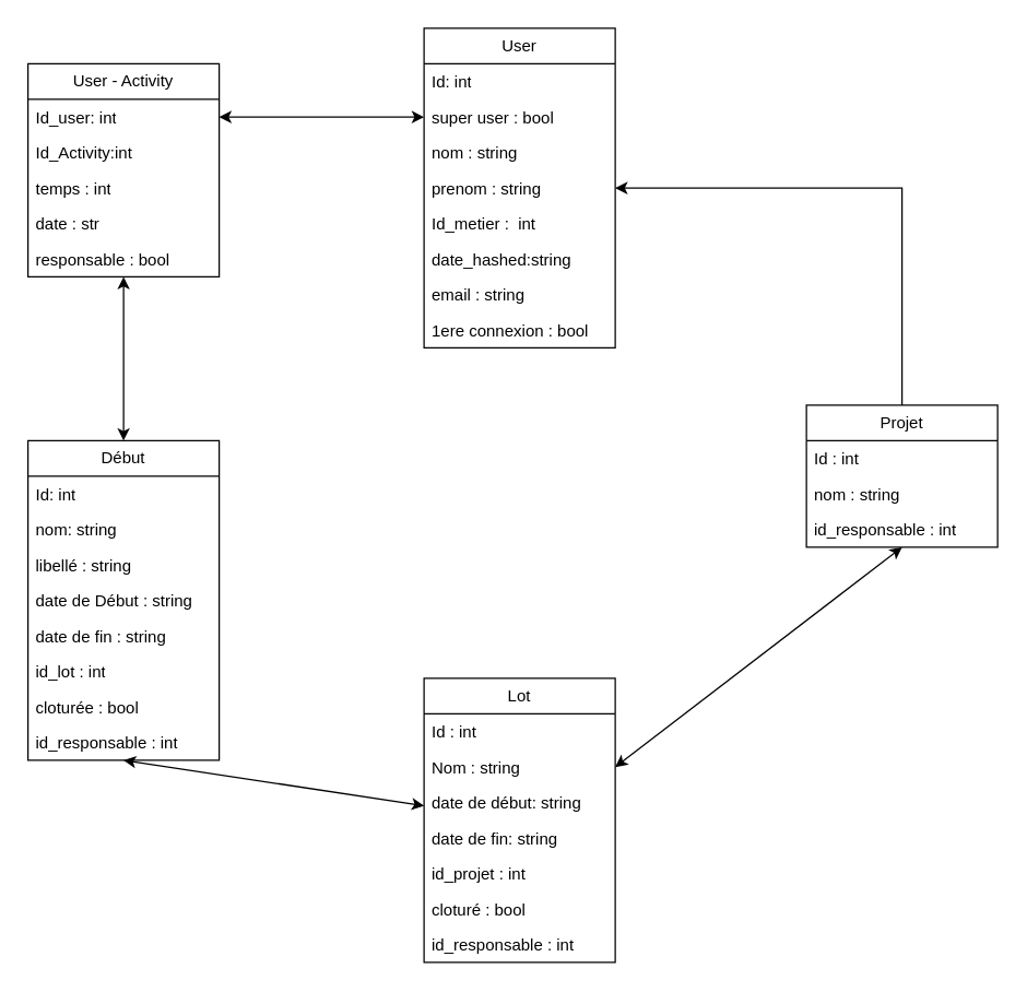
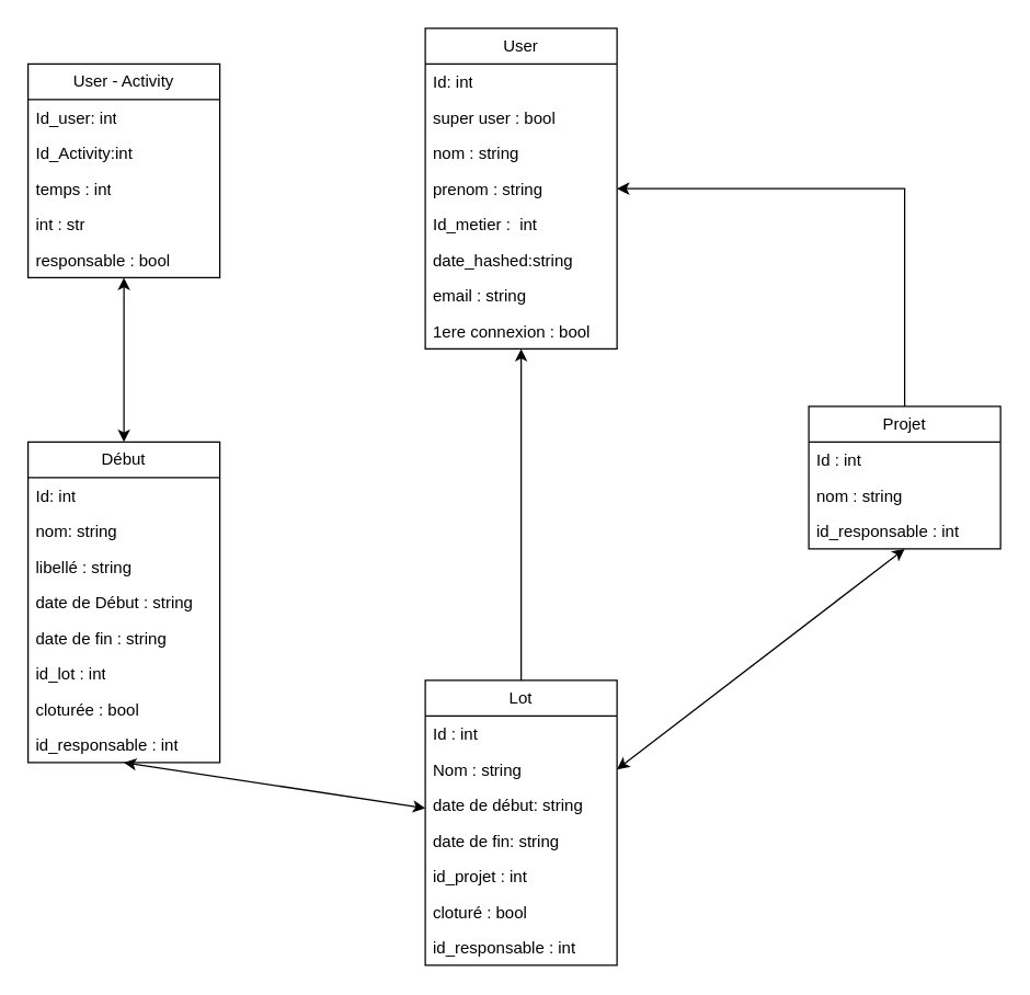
  <mxCell id="0" />
  <mxCell id="1" parent="0" />
- <mxCell id="2" value="" style="edgeStyle=orthogonalEdgeStyle;rounded=0;orthogonalLoop=1;jettySize=auto;html=1;startArrow=classic;startFill=1;entryX=1;entryY=0.5;entryDx=0;entryDy=0;" parent="1" source="3" target="15" edge="1"><mxGeometry relative="1" as="geometry"><mxPoint x="200" y="46" as="targetPoint" /><Array as="points"><mxPoint x="260" y="85" /><mxPoint x="260" y="85" /></Array></mxGeometry></mxCell>
  <mxCell id="3" value="User" style="swimlane;fontStyle=0;childLayout=stackLayout;horizontal=1;startSize=26;fillColor=none;horizontalStack=0;resizeParent=1;resizeParentMax=0;resizeLast=0;collapsible=1;marginBottom=0;whiteSpace=wrap;html=1;" parent="1" vertex="1"><mxGeometry x="310" y="20" width="140" height="234" as="geometry"><mxRectangle x="30" y="150" width="100" height="30" as="alternateBounds" /></mxGeometry></mxCell>
  <mxCell id="4" value="Id: int" style="text;strokeColor=none;fillColor=none;align=left;verticalAlign=top;spacingLeft=4;spacingRight=4;overflow=hidden;rotatable=0;points=[[0,0.5],[1,0.5]];portConstraint=eastwest;whiteSpace=wrap;html=1;" parent="3" vertex="1"><mxGeometry y="26" width="140" height="26" as="geometry" /></mxCell>
  <mxCell id="5" value="super user : bool" style="text;strokeColor=none;fillColor=none;align=left;verticalAlign=top;spacingLeft=4;spacingRight=4;overflow=hidden;rotatable=0;points=[[0,0.5],[1,0.5]];portConstraint=eastwest;whiteSpace=wrap;html=1;" parent="3" vertex="1"><mxGeometry y="52" width="140" height="26" as="geometry" /></mxCell>
  <mxCell id="6" value="nom : string" style="text;strokeColor=none;fillColor=none;align=left;verticalAlign=top;spacingLeft=4;spacingRight=4;overflow=hidden;rotatable=0;points=[[0,0.5],[1,0.5]];portConstraint=eastwest;whiteSpace=wrap;html=1;" parent="3" vertex="1"><mxGeometry y="78" width="140" height="26" as="geometry" /></mxCell>
  <mxCell id="7" value="prenom : string" style="text;strokeColor=none;fillColor=none;align=left;verticalAlign=top;spacingLeft=4;spacingRight=4;overflow=hidden;rotatable=0;points=[[0,0.5],[1,0.5]];portConstraint=eastwest;whiteSpace=wrap;html=1;" parent="3" vertex="1"><mxGeometry y="104" width="140" height="26" as="geometry" /></mxCell>
  <mxCell id="8" value="Id_metier&amp;nbsp;:&amp;nbsp; int" style="text;strokeColor=none;fillColor=none;align=left;verticalAlign=top;spacingLeft=4;spacingRight=4;overflow=hidden;rotatable=0;points=[[0,0.5],[1,0.5]];portConstraint=eastwest;whiteSpace=wrap;html=1;" parent="3" vertex="1"><mxGeometry y="130" width="140" height="26" as="geometry" /></mxCell>
  <mxCell id="9" value="date_hashed:string" style="text;strokeColor=none;fillColor=none;align=left;verticalAlign=top;spacingLeft=4;spacingRight=4;overflow=hidden;rotatable=0;points=[[0,0.5],[1,0.5]];portConstraint=eastwest;whiteSpace=wrap;html=1;" parent="3" vertex="1"><mxGeometry y="156" width="140" height="26" as="geometry" /></mxCell>
  <mxCell id="10" value="email : string" style="text;strokeColor=none;fillColor=none;align=left;verticalAlign=top;spacingLeft=4;spacingRight=4;overflow=hidden;rotatable=0;points=[[0,0.5],[1,0.5]];portConstraint=eastwest;whiteSpace=wrap;html=1;" parent="3" vertex="1"><mxGeometry y="182" width="140" height="26" as="geometry" /></mxCell>
  <mxCell id="11" value="1ere connexion : bool" style="text;strokeColor=none;fillColor=none;align=left;verticalAlign=top;spacingLeft=4;spacingRight=4;overflow=hidden;rotatable=0;points=[[0,0.5],[1,0.5]];portConstraint=eastwest;whiteSpace=wrap;html=1;" parent="3" vertex="1"><mxGeometry y="208" width="140" height="26" as="geometry" /></mxCell>
  <mxCell id="12" value="" style="edgeStyle=orthogonalEdgeStyle;rounded=0;orthogonalLoop=1;jettySize=auto;html=1;startArrow=classic;startFill=1;exitX=1;exitY=0.5;exitDx=0;exitDy=0;endArrow=none;" parent="1" source="3" target="39" edge="1"><mxGeometry relative="1" as="geometry"><mxPoint x="660" y="150" as="sourcePoint" /></mxGeometry></mxCell>
  <mxCell id="13" value="" style="rounded=0;orthogonalLoop=1;jettySize=auto;html=1;shape=wire;dashed=1;startArrow=classic;startFill=1;" parent="1" source="14" target="20" edge="1"><mxGeometry relative="1" as="geometry" /></mxCell>
  <mxCell id="14" value="User - Activity" style="swimlane;fontStyle=0;childLayout=stackLayout;horizontal=1;startSize=26;fillColor=none;horizontalStack=0;resizeParent=1;resizeParentMax=0;resizeLast=0;collapsible=1;marginBottom=0;whiteSpace=wrap;html=1;" parent="1" vertex="1"><mxGeometry x="20" y="46" width="140" height="156" as="geometry"><mxRectangle x="30" y="150" width="100" height="30" as="alternateBounds" /></mxGeometry></mxCell>
  <mxCell id="15" value="Id_user: int" style="text;strokeColor=none;fillColor=none;align=left;verticalAlign=top;spacingLeft=4;spacingRight=4;overflow=hidden;rotatable=0;points=[[0,0.5],[1,0.5]];portConstraint=eastwest;whiteSpace=wrap;html=1;" parent="14" vertex="1"><mxGeometry y="26" width="140" height="26" as="geometry" /></mxCell>
  <mxCell id="16" value="Id_Activity:int" style="text;strokeColor=none;fillColor=none;align=left;verticalAlign=top;spacingLeft=4;spacingRight=4;overflow=hidden;rotatable=0;points=[[0,0.5],[1,0.5]];portConstraint=eastwest;whiteSpace=wrap;html=1;" parent="14" vertex="1"><mxGeometry y="52" width="140" height="26" as="geometry" /></mxCell>
  <mxCell id="17" value="temps : int" style="text;strokeColor=none;fillColor=none;align=left;verticalAlign=top;spacingLeft=4;spacingRight=4;overflow=hidden;rotatable=0;points=[[0,0.5],[1,0.5]];portConstraint=eastwest;whiteSpace=wrap;html=1;" parent="14" vertex="1"><mxGeometry y="78" width="140" height="26" as="geometry" /></mxCell>
- <mxCell id="18" value="date : str" style="text;strokeColor=none;fillColor=none;align=left;verticalAlign=top;spacingLeft=4;spacingRight=4;overflow=hidden;rotatable=0;points=[[0,0.5],[1,0.5]];portConstraint=eastwest;whiteSpace=wrap;html=1;" parent="14" vertex="1"><mxGeometry y="104" width="140" height="26" as="geometry" /></mxCell>
+ <mxCell id="18" value="int : str" style="text;strokeColor=none;fillColor=none;align=left;verticalAlign=top;spacingLeft=4;spacingRight=4;overflow=hidden;rotatable=0;points=[[0,0.5],[1,0.5]];portConstraint=eastwest;whiteSpace=wrap;html=1;" parent="14" vertex="1"><mxGeometry y="104" width="140" height="26" as="geometry" /></mxCell>
  <mxCell id="19" value="responsable : bool" style="text;strokeColor=none;fillColor=none;align=left;verticalAlign=top;spacingLeft=4;spacingRight=4;overflow=hidden;rotatable=0;points=[[0,0.5],[1,0.5]];portConstraint=eastwest;whiteSpace=wrap;html=1;" parent="14" vertex="1"><mxGeometry y="130" width="140" height="26" as="geometry" /></mxCell>
  <mxCell id="20" value="Début" style="swimlane;fontStyle=0;childLayout=stackLayout;horizontal=1;startSize=26;fillColor=none;horizontalStack=0;resizeParent=1;resizeParentMax=0;resizeLast=0;collapsible=1;marginBottom=0;whiteSpace=wrap;html=1;" parent="1" vertex="1"><mxGeometry x="20" y="322" width="140" height="234" as="geometry"><mxRectangle x="30" y="150" width="100" height="30" as="alternateBounds" /></mxGeometry></mxCell>
  <mxCell id="21" value="Id: int" style="text;strokeColor=none;fillColor=none;align=left;verticalAlign=top;spacingLeft=4;spacingRight=4;overflow=hidden;rotatable=0;points=[[0,0.5],[1,0.5]];portConstraint=eastwest;whiteSpace=wrap;html=1;" parent="20" vertex="1"><mxGeometry y="26" width="140" height="26" as="geometry" /></mxCell>
  <mxCell id="22" value="nom: string" style="text;strokeColor=none;fillColor=none;align=left;verticalAlign=top;spacingLeft=4;spacingRight=4;overflow=hidden;rotatable=0;points=[[0,0.5],[1,0.5]];portConstraint=eastwest;whiteSpace=wrap;html=1;" parent="20" vertex="1"><mxGeometry y="52" width="140" height="26" as="geometry" /></mxCell>
  <mxCell id="23" value="libellé : string" style="text;strokeColor=none;fillColor=none;align=left;verticalAlign=top;spacingLeft=4;spacingRight=4;overflow=hidden;rotatable=0;points=[[0,0.5],[1,0.5]];portConstraint=eastwest;whiteSpace=wrap;html=1;" parent="20" vertex="1"><mxGeometry y="78" width="140" height="26" as="geometry" /></mxCell>
  <mxCell id="24" value="date de Début : string" style="text;strokeColor=none;fillColor=none;align=left;verticalAlign=top;spacingLeft=4;spacingRight=4;overflow=hidden;rotatable=0;points=[[0,0.5],[1,0.5]];portConstraint=eastwest;whiteSpace=wrap;html=1;" parent="20" vertex="1"><mxGeometry y="104" width="140" height="26" as="geometry" /></mxCell>
  <mxCell id="25" value="date de fin : string" style="text;strokeColor=none;fillColor=none;align=left;verticalAlign=top;spacingLeft=4;spacingRight=4;overflow=hidden;rotatable=0;points=[[0,0.5],[1,0.5]];portConstraint=eastwest;whiteSpace=wrap;html=1;" parent="20" vertex="1"><mxGeometry y="130" width="140" height="26" as="geometry" /></mxCell>
  <mxCell id="26" value="id_lot : int" style="text;strokeColor=none;fillColor=none;align=left;verticalAlign=top;spacingLeft=4;spacingRight=4;overflow=hidden;rotatable=0;points=[[0,0.5],[1,0.5]];portConstraint=eastwest;whiteSpace=wrap;html=1;" parent="20" vertex="1"><mxGeometry y="156" width="140" height="26" as="geometry" /></mxCell>
  <mxCell id="27" value="cloturée : bool" style="text;strokeColor=none;fillColor=none;align=left;verticalAlign=top;spacingLeft=4;spacingRight=4;overflow=hidden;rotatable=0;points=[[0,0.5],[1,0.5]];portConstraint=eastwest;whiteSpace=wrap;html=1;" parent="20" vertex="1"><mxGeometry y="182" width="140" height="26" as="geometry" /></mxCell>
  <mxCell id="28" value="id_responsable : int" style="text;strokeColor=none;fillColor=none;align=left;verticalAlign=top;spacingLeft=4;spacingRight=4;overflow=hidden;rotatable=0;points=[[0,0.5],[1,0.5]];portConstraint=eastwest;whiteSpace=wrap;html=1;" parent="20" vertex="1"><mxGeometry y="208" width="140" height="26" as="geometry" /></mxCell>
  <mxCell id="29" value="" style="rounded=0;orthogonalLoop=1;jettySize=auto;html=1;startArrow=classic;startFill=1;exitX=0.5;exitY=1;exitDx=0;exitDy=0;" parent="1" source="20" target="31" edge="1"><mxGeometry relative="1" as="geometry"><mxPoint x="160" y="498.5" as="sourcePoint" /></mxGeometry></mxCell>
+ <mxCell id="30" style="edgeStyle=orthogonalEdgeStyle;rounded=0;orthogonalLoop=1;jettySize=auto;html=1;entryX=0.5;entryY=1;entryDx=0;entryDy=0;" parent="1" source="31" target="3" edge="1"><mxGeometry relative="1" as="geometry" /></mxCell>
  <mxCell id="31" value="Lot" style="swimlane;fontStyle=0;childLayout=stackLayout;horizontal=1;startSize=26;fillColor=none;horizontalStack=0;resizeParent=1;resizeParentMax=0;resizeLast=0;collapsible=1;marginBottom=0;whiteSpace=wrap;html=1;" parent="1" vertex="1"><mxGeometry x="310" y="496" width="140" height="208" as="geometry"><mxRectangle x="30" y="150" width="100" height="30" as="alternateBounds" /></mxGeometry></mxCell>
  <mxCell id="32" value="Id : int" style="text;strokeColor=none;fillColor=none;align=left;verticalAlign=top;spacingLeft=4;spacingRight=4;overflow=hidden;rotatable=0;points=[[0,0.5],[1,0.5]];portConstraint=eastwest;whiteSpace=wrap;html=1;" parent="31" vertex="1"><mxGeometry y="26" width="140" height="26" as="geometry" /></mxCell>
  <mxCell id="33" value="Nom : string" style="text;strokeColor=none;fillColor=none;align=left;verticalAlign=top;spacingLeft=4;spacingRight=4;overflow=hidden;rotatable=0;points=[[0,0.5],[1,0.5]];portConstraint=eastwest;whiteSpace=wrap;html=1;" parent="31" vertex="1"><mxGeometry y="52" width="140" height="26" as="geometry" /></mxCell>
  <mxCell id="34" value="date de début: string" style="text;strokeColor=none;fillColor=none;align=left;verticalAlign=top;spacingLeft=4;spacingRight=4;overflow=hidden;rotatable=0;points=[[0,0.5],[1,0.5]];portConstraint=eastwest;whiteSpace=wrap;html=1;" parent="31" vertex="1"><mxGeometry y="78" width="140" height="26" as="geometry" /></mxCell>
  <mxCell id="35" value="date de fin: string" style="text;strokeColor=none;fillColor=none;align=left;verticalAlign=top;spacingLeft=4;spacingRight=4;overflow=hidden;rotatable=0;points=[[0,0.5],[1,0.5]];portConstraint=eastwest;whiteSpace=wrap;html=1;" parent="31" vertex="1"><mxGeometry y="104" width="140" height="26" as="geometry" /></mxCell>
  <mxCell id="36" value="id_projet : int" style="text;strokeColor=none;fillColor=none;align=left;verticalAlign=top;spacingLeft=4;spacingRight=4;overflow=hidden;rotatable=0;points=[[0,0.5],[1,0.5]];portConstraint=eastwest;whiteSpace=wrap;html=1;" parent="31" vertex="1"><mxGeometry y="130" width="140" height="26" as="geometry" /></mxCell>
  <mxCell id="37" value="cloturé : bool" style="text;strokeColor=none;fillColor=none;align=left;verticalAlign=top;spacingLeft=4;spacingRight=4;overflow=hidden;rotatable=0;points=[[0,0.5],[1,0.5]];portConstraint=eastwest;whiteSpace=wrap;html=1;" parent="31" vertex="1"><mxGeometry y="156" width="140" height="26" as="geometry" /></mxCell>
  <mxCell id="38" value="id_responsable : int" style="text;strokeColor=none;fillColor=none;align=left;verticalAlign=top;spacingLeft=4;spacingRight=4;overflow=hidden;rotatable=0;points=[[0,0.5],[1,0.5]];portConstraint=eastwest;whiteSpace=wrap;html=1;" parent="31" vertex="1"><mxGeometry y="182" width="140" height="26" as="geometry" /></mxCell>
  <mxCell id="39" value="Projet" style="swimlane;fontStyle=0;childLayout=stackLayout;horizontal=1;startSize=26;fillColor=none;horizontalStack=0;resizeParent=1;resizeParentMax=0;resizeLast=0;collapsible=1;marginBottom=0;whiteSpace=wrap;html=1;" parent="1" vertex="1"><mxGeometry x="590" y="296" width="140" height="104" as="geometry"><mxRectangle x="30" y="150" width="100" height="30" as="alternateBounds" /></mxGeometry></mxCell>
  <mxCell id="40" value="Id : int" style="text;strokeColor=none;fillColor=none;align=left;verticalAlign=top;spacingLeft=4;spacingRight=4;overflow=hidden;rotatable=0;points=[[0,0.5],[1,0.5]];portConstraint=eastwest;whiteSpace=wrap;html=1;" parent="39" vertex="1"><mxGeometry y="26" width="140" height="26" as="geometry" /></mxCell>
  <mxCell id="41" value="nom : string" style="text;strokeColor=none;fillColor=none;align=left;verticalAlign=top;spacingLeft=4;spacingRight=4;overflow=hidden;rotatable=0;points=[[0,0.5],[1,0.5]];portConstraint=eastwest;whiteSpace=wrap;html=1;" parent="39" vertex="1"><mxGeometry y="52" width="140" height="26" as="geometry" /></mxCell>
  <mxCell id="42" value="id_responsable : int" style="text;strokeColor=none;fillColor=none;align=left;verticalAlign=top;spacingLeft=4;spacingRight=4;overflow=hidden;rotatable=0;points=[[0,0.5],[1,0.5]];portConstraint=eastwest;whiteSpace=wrap;html=1;" parent="39" vertex="1"><mxGeometry y="78" width="140" height="26" as="geometry" /></mxCell>
  <mxCell id="43" style="rounded=0;orthogonalLoop=1;jettySize=auto;html=1;exitX=1;exitY=0.5;exitDx=0;exitDy=0;entryX=0.5;entryY=1;entryDx=0;entryDy=0;startArrow=classic;startFill=1;" parent="1" source="33" target="39" edge="1"><mxGeometry relative="1" as="geometry"><mxPoint x="590" y="475" as="targetPoint" /></mxGeometry></mxCell>
